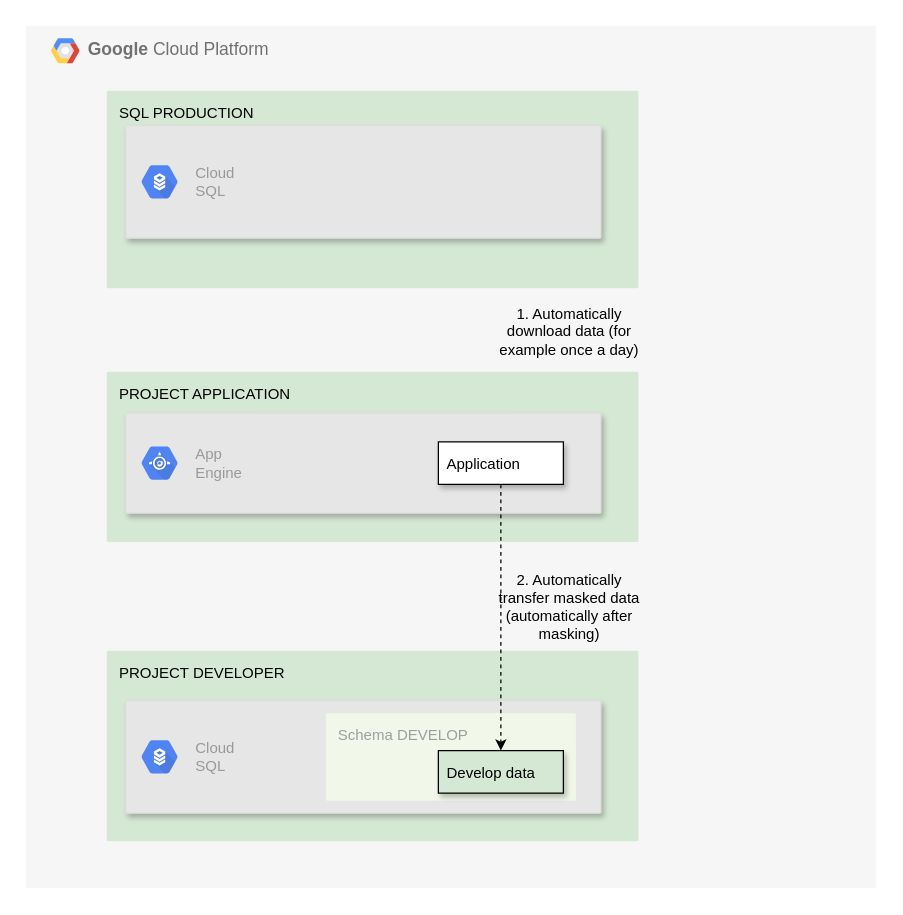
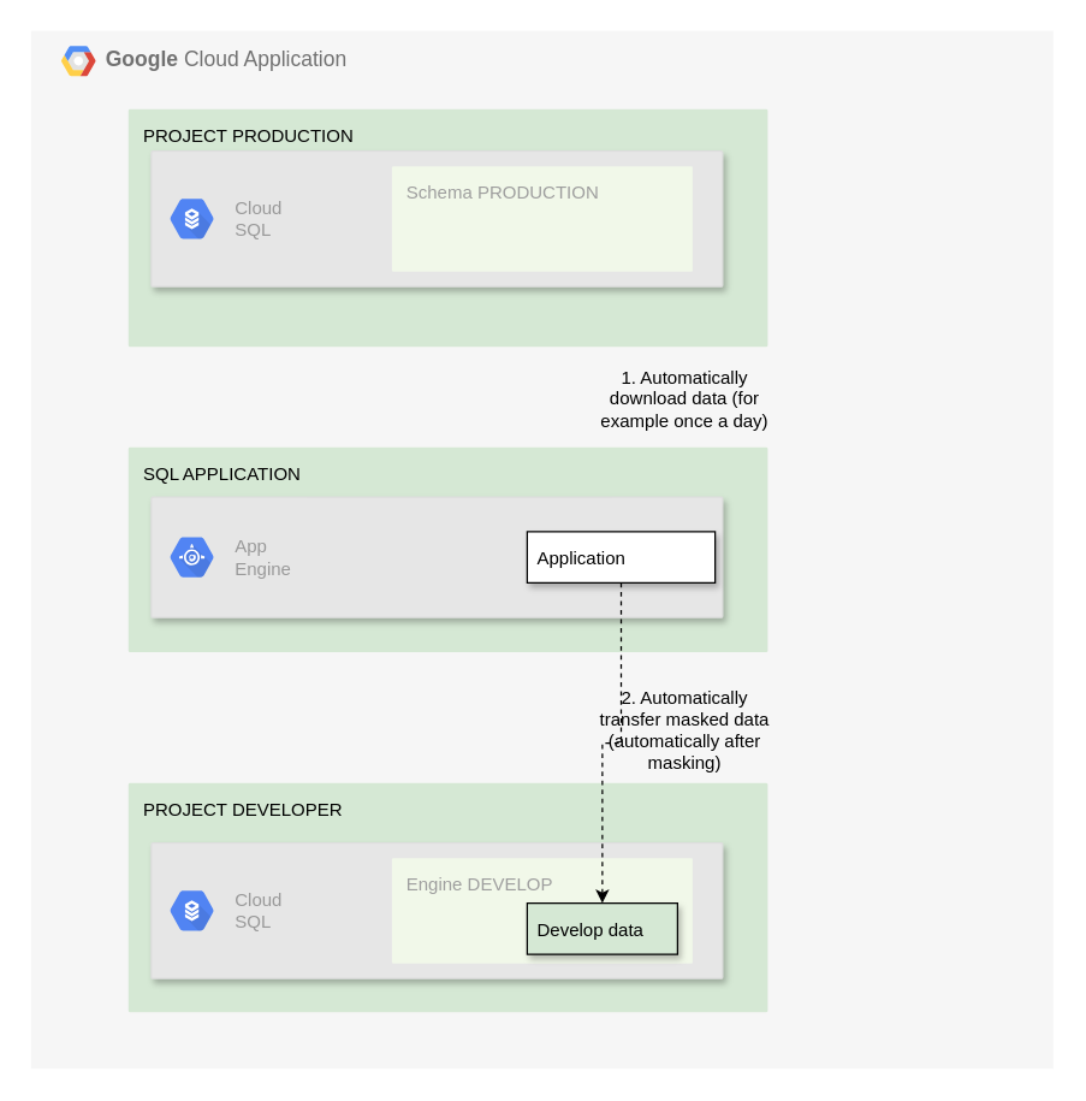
  <mxCell id="0" />
  <mxCell id="1" parent="0" />
- <mxCell id="2" value="&lt;b&gt;Google &lt;/b&gt;Cloud Platform" style="fillColor=#F6F6F6;strokeColor=none;shadow=0;gradientColor=none;fontSize=14;align=left;spacing=10;fontColor=#717171;9E9E9E;verticalAlign=top;spacingTop=-4;fontStyle=0;spacingLeft=40;html=1;container=0;" parent="1" vertex="1"><mxGeometry x="20" y="20" width="680" height="690" as="geometry" /></mxCell>
+ <mxCell id="2" value="&lt;b&gt;Google &lt;/b&gt;Cloud Application" style="fillColor=#F6F6F6;strokeColor=none;shadow=0;gradientColor=none;fontSize=14;align=left;spacing=10;fontColor=#717171;9E9E9E;verticalAlign=top;spacingTop=-4;fontStyle=0;spacingLeft=40;html=1;container=0;" parent="1" vertex="1"><mxGeometry x="20" y="20" width="680" height="690" as="geometry" /></mxCell>
  <mxCell id="3" value="" style="shape=mxgraph.gcp2.google_cloud_platform;fillColor=#F6F6F6;strokeColor=none;shadow=0;gradientColor=none;" parent="1" vertex="1"><mxGeometry x="40" y="30" width="23" height="20" as="geometry"><mxPoint x="20" y="10" as="offset" /></mxGeometry></mxCell>
- <mxCell id="4" value="&lt;font color=&quot;#000000&quot;&gt;SQL PRODUCTION&lt;/font&gt;" style="sketch=0;points=[[0,0,0],[0.25,0,0],[0.5,0,0],[0.75,0,0],[1,0,0],[1,0.25,0],[1,0.5,0],[1,0.75,0],[1,1,0],[0.75,1,0],[0.5,1,0],[0.25,1,0],[0,1,0],[0,0.75,0],[0,0.5,0],[0,0.25,0]];rounded=1;absoluteArcSize=1;arcSize=2;html=1;strokeColor=none;gradientColor=none;shadow=0;dashed=0;fontSize=12;fontColor=#9E9E9E;align=left;verticalAlign=top;spacing=10;spacingTop=-4;fillColor=#D5E8D4;" vertex="1" parent="1"><mxGeometry x="84.75" y="72.08" width="425.25" height="157.92" as="geometry" /></mxCell>
+ <mxCell id="4" value="&lt;font color=&quot;#000000&quot;&gt;PROJECT PRODUCTION&lt;/font&gt;" style="sketch=0;points=[[0,0,0],[0.25,0,0],[0.5,0,0],[0.75,0,0],[1,0,0],[1,0.25,0],[1,0.5,0],[1,0.75,0],[1,1,0],[0.75,1,0],[0.5,1,0],[0.25,1,0],[0,1,0],[0,0.75,0],[0,0.5,0],[0,0.25,0]];rounded=1;absoluteArcSize=1;arcSize=2;html=1;strokeColor=none;gradientColor=none;shadow=0;dashed=0;fontSize=12;fontColor=#9E9E9E;align=left;verticalAlign=top;spacing=10;spacingTop=-4;fillColor=#D5E8D4;" vertex="1" parent="1"><mxGeometry x="84.75" y="72.08" width="425.25" height="157.92" as="geometry" /></mxCell>
  <mxCell id="5" value="&lt;font color=&quot;#000000&quot;&gt;PROJECT DEVELOPER&lt;/font&gt;" style="sketch=0;points=[[0,0,0],[0.25,0,0],[0.5,0,0],[0.75,0,0],[1,0,0],[1,0.25,0],[1,0.5,0],[1,0.75,0],[1,1,0],[0.75,1,0],[0.5,1,0],[0.25,1,0],[0,1,0],[0,0.75,0],[0,0.5,0],[0,0.25,0]];rounded=1;absoluteArcSize=1;arcSize=2;html=1;strokeColor=none;gradientColor=none;shadow=0;dashed=0;fontSize=12;fontColor=#9E9E9E;align=left;verticalAlign=top;spacing=10;spacingTop=-4;fillColor=#D5E8D4;container=0;" vertex="1" parent="1"><mxGeometry x="84.75" y="520" width="425.25" height="152.45" as="geometry" /></mxCell>
- <mxCell id="6" value="&lt;font color=&quot;#000000&quot;&gt;PROJECT APPLICATION&lt;/font&gt;" style="sketch=0;points=[[0,0,0],[0.25,0,0],[0.5,0,0],[0.75,0,0],[1,0,0],[1,0.25,0],[1,0.5,0],[1,0.75,0],[1,1,0],[0.75,1,0],[0.5,1,0],[0.25,1,0],[0,1,0],[0,0.75,0],[0,0.5,0],[0,0.25,0]];rounded=1;absoluteArcSize=1;arcSize=2;html=1;strokeColor=none;gradientColor=none;shadow=0;dashed=0;fontSize=12;fontColor=#9E9E9E;align=left;verticalAlign=top;spacing=10;spacingTop=-4;fillColor=#D5E8D4;" vertex="1" parent="1"><mxGeometry x="84.75" y="296.95" width="425.25" height="136.1" as="geometry" /></mxCell>
+ <mxCell id="6" value="&lt;font color=&quot;#000000&quot;&gt;SQL APPLICATION&lt;/font&gt;" style="sketch=0;points=[[0,0,0],[0.25,0,0],[0.5,0,0],[0.75,0,0],[1,0,0],[1,0.25,0],[1,0.5,0],[1,0.75,0],[1,1,0],[0.75,1,0],[0.5,1,0],[0.25,1,0],[0,1,0],[0,0.75,0],[0,0.5,0],[0,0.25,0]];rounded=1;absoluteArcSize=1;arcSize=2;html=1;strokeColor=none;gradientColor=none;shadow=0;dashed=0;fontSize=12;fontColor=#9E9E9E;align=left;verticalAlign=top;spacing=10;spacingTop=-4;fillColor=#D5E8D4;" vertex="1" parent="1"><mxGeometry x="84.75" y="296.95" width="425.25" height="136.1" as="geometry" /></mxCell>
  <mxCell id="7" value="" style="strokeColor=#dddddd;shadow=1;strokeWidth=1;rounded=1;absoluteArcSize=1;arcSize=2;fillColor=#E6E6E6;" vertex="1" parent="1"><mxGeometry x="100" y="100" width="380" height="90" as="geometry" /></mxCell>
  <mxCell id="8" value="Cloud&#10;SQL" style="sketch=0;dashed=0;connectable=0;html=1;fillColor=#5184F3;strokeColor=none;shape=mxgraph.gcp2.hexIcon;prIcon=cloud_sql;part=1;labelPosition=right;verticalLabelPosition=middle;align=left;verticalAlign=middle;spacingLeft=5;fontColor=#999999;fontSize=12;" vertex="1" parent="7"><mxGeometry y="0.5" width="44" height="39" relative="1" as="geometry"><mxPoint x="5" y="-19.5" as="offset" /></mxGeometry></mxCell>
+ <mxCell id="9" value="Schema PRODUCTION" style="sketch=0;points=[[0,0,0],[0.25,0,0],[0.5,0,0],[0.75,0,0],[1,0,0],[1,0.25,0],[1,0.5,0],[1,0.75,0],[1,1,0],[0.75,1,0],[0.5,1,0],[0.25,1,0],[0,1,0],[0,0.75,0],[0,0.5,0],[0,0.25,0]];rounded=1;absoluteArcSize=1;arcSize=2;html=1;strokeColor=none;gradientColor=none;shadow=0;dashed=0;fontSize=12;fontColor=#9E9E9E;align=left;verticalAlign=top;spacing=10;spacingTop=-4;fillColor=#F1F8E9;" vertex="1" parent="7"><mxGeometry x="160" y="10" width="200" height="70" as="geometry" /></mxCell>
  <mxCell id="10" value="" style="strokeColor=#dddddd;shadow=1;strokeWidth=1;rounded=1;absoluteArcSize=1;arcSize=2;fillColor=#E6E6E6;" vertex="1" parent="1"><mxGeometry x="100" y="560" width="380" height="90" as="geometry" /></mxCell>
  <mxCell id="11" value="Cloud&#10;SQL" style="sketch=0;dashed=0;connectable=0;html=1;fillColor=#5184F3;strokeColor=none;shape=mxgraph.gcp2.hexIcon;prIcon=cloud_sql;part=1;labelPosition=right;verticalLabelPosition=middle;align=left;verticalAlign=middle;spacingLeft=5;fontColor=#999999;fontSize=12;" vertex="1" parent="10"><mxGeometry y="0.5" width="44" height="39" relative="1" as="geometry"><mxPoint x="5" y="-19.5" as="offset" /></mxGeometry></mxCell>
- <mxCell id="12" value="Schema DEVELOP" style="sketch=0;points=[[0,0,0],[0.25,0,0],[0.5,0,0],[0.75,0,0],[1,0,0],[1,0.25,0],[1,0.5,0],[1,0.75,0],[1,1,0],[0.75,1,0],[0.5,1,0],[0.25,1,0],[0,1,0],[0,0.75,0],[0,0.5,0],[0,0.25,0]];rounded=1;absoluteArcSize=1;arcSize=2;html=1;strokeColor=none;gradientColor=none;shadow=0;dashed=0;fontSize=12;fontColor=#9E9E9E;align=left;verticalAlign=top;spacing=10;spacingTop=-4;fillColor=#F1F8E9;" vertex="1" parent="10"><mxGeometry x="160" y="10" width="200" height="70" as="geometry" /></mxCell>
+ <mxCell id="12" value="Engine DEVELOP" style="sketch=0;points=[[0,0,0],[0.25,0,0],[0.5,0,0],[0.75,0,0],[1,0,0],[1,0.25,0],[1,0.5,0],[1,0.75,0],[1,1,0],[0.75,1,0],[0.5,1,0],[0.25,1,0],[0,1,0],[0,0.75,0],[0,0.5,0],[0,0.25,0]];rounded=1;absoluteArcSize=1;arcSize=2;html=1;strokeColor=none;gradientColor=none;shadow=0;dashed=0;fontSize=12;fontColor=#9E9E9E;align=left;verticalAlign=top;spacing=10;spacingTop=-4;fillColor=#F1F8E9;" vertex="1" parent="10"><mxGeometry x="160" y="10" width="200" height="70" as="geometry" /></mxCell>
  <mxCell id="13" value="Develop data" style="dashed=0;shadow=1;strokeWidth=1;labelPosition=center;verticalLabelPosition=middle;align=left;verticalAlign=middle;spacingLeft=5;fontSize=12;fillColor=#d5e8d4;" vertex="1" parent="10"><mxGeometry x="250" y="40" width="100" height="34" as="geometry" /></mxCell>
  <mxCell id="14" value="" style="strokeColor=#dddddd;shadow=1;strokeWidth=1;rounded=1;absoluteArcSize=1;arcSize=2;fontColor=#000000;fillColor=#E6E6E6;" vertex="1" parent="1"><mxGeometry x="100" y="330" width="380" height="80" as="geometry" /></mxCell>
  <mxCell id="15" value="App&#10;Engine" style="sketch=0;dashed=0;connectable=0;html=1;fillColor=#5184F3;strokeColor=none;shape=mxgraph.gcp2.hexIcon;prIcon=app_engine;part=1;labelPosition=right;verticalLabelPosition=middle;align=left;verticalAlign=middle;spacingLeft=5;fontColor=#999999;fontSize=12;" vertex="1" parent="14"><mxGeometry y="0.5" width="44" height="39" relative="1" as="geometry"><mxPoint x="5" y="-19.5" as="offset" /></mxGeometry></mxCell>
- <mxCell id="16" value="Application" style="dashed=0;shadow=1;strokeWidth=1;labelPosition=center;verticalLabelPosition=middle;align=left;verticalAlign=middle;spacingLeft=5;fontSize=12;" vertex="1" parent="14"><mxGeometry x="250" y="23" width="100" height="34" as="geometry" /></mxCell>
+ <mxCell id="16" value="Application" style="dashed=0;shadow=1;strokeWidth=1;labelPosition=center;verticalLabelPosition=middle;align=left;verticalAlign=middle;spacingLeft=5;fontSize=12;" vertex="1" parent="14"><mxGeometry x="250" y="23" width="125" height="34" as="geometry" /></mxCell>
  <mxCell id="17" style="edgeStyle=orthogonalEdgeStyle;rounded=0;orthogonalLoop=1;jettySize=auto;html=1;exitX=0.5;exitY=1;exitDx=0;exitDy=0;entryX=0.5;entryY=0;entryDx=0;entryDy=0;fontColor=#000000;dashed=1;" edge="1" parent="1" source="16" target="13"><mxGeometry relative="1" as="geometry" /></mxCell>
  <mxCell id="18" value="1. Automatically download data (for example once a day)" style="text;html=1;strokeColor=none;fillColor=none;align=center;verticalAlign=middle;whiteSpace=wrap;rounded=0;fontColor=#000000;" vertex="1" parent="1"><mxGeometry x="390" y="250" width="130" height="30" as="geometry" /></mxCell>
  <mxCell id="19" value="2. Automatically transfer masked data (automatically after masking)" style="text;html=1;strokeColor=none;fillColor=none;align=center;verticalAlign=middle;whiteSpace=wrap;rounded=0;fontColor=#000000;" vertex="1" parent="1"><mxGeometry x="390" y="470" width="130" height="30" as="geometry" /></mxCell>
